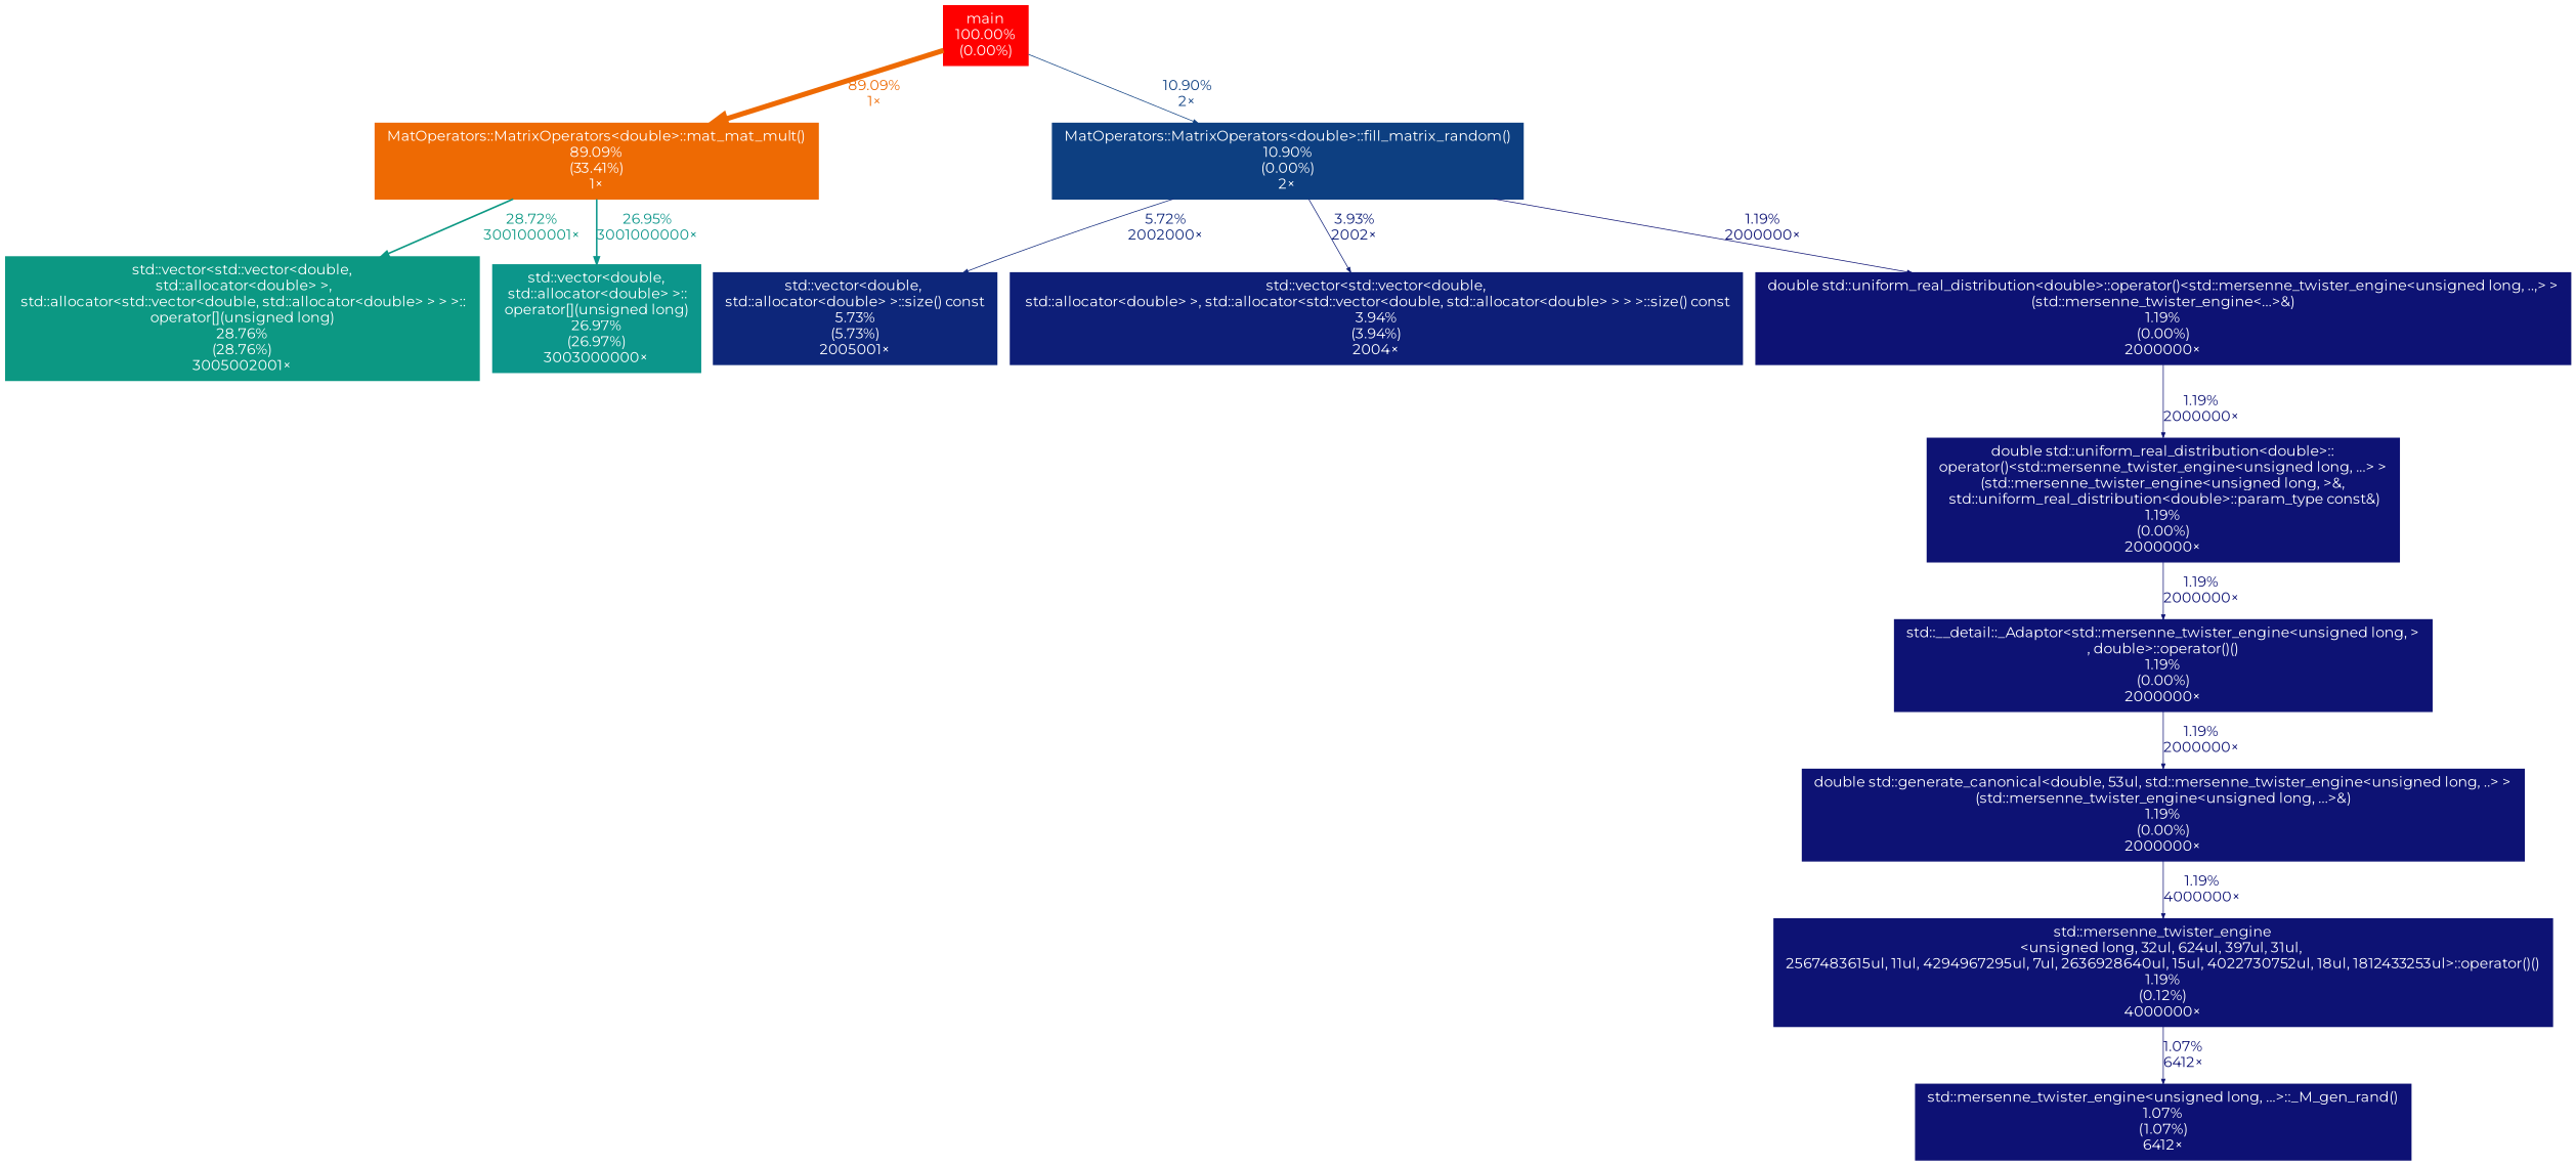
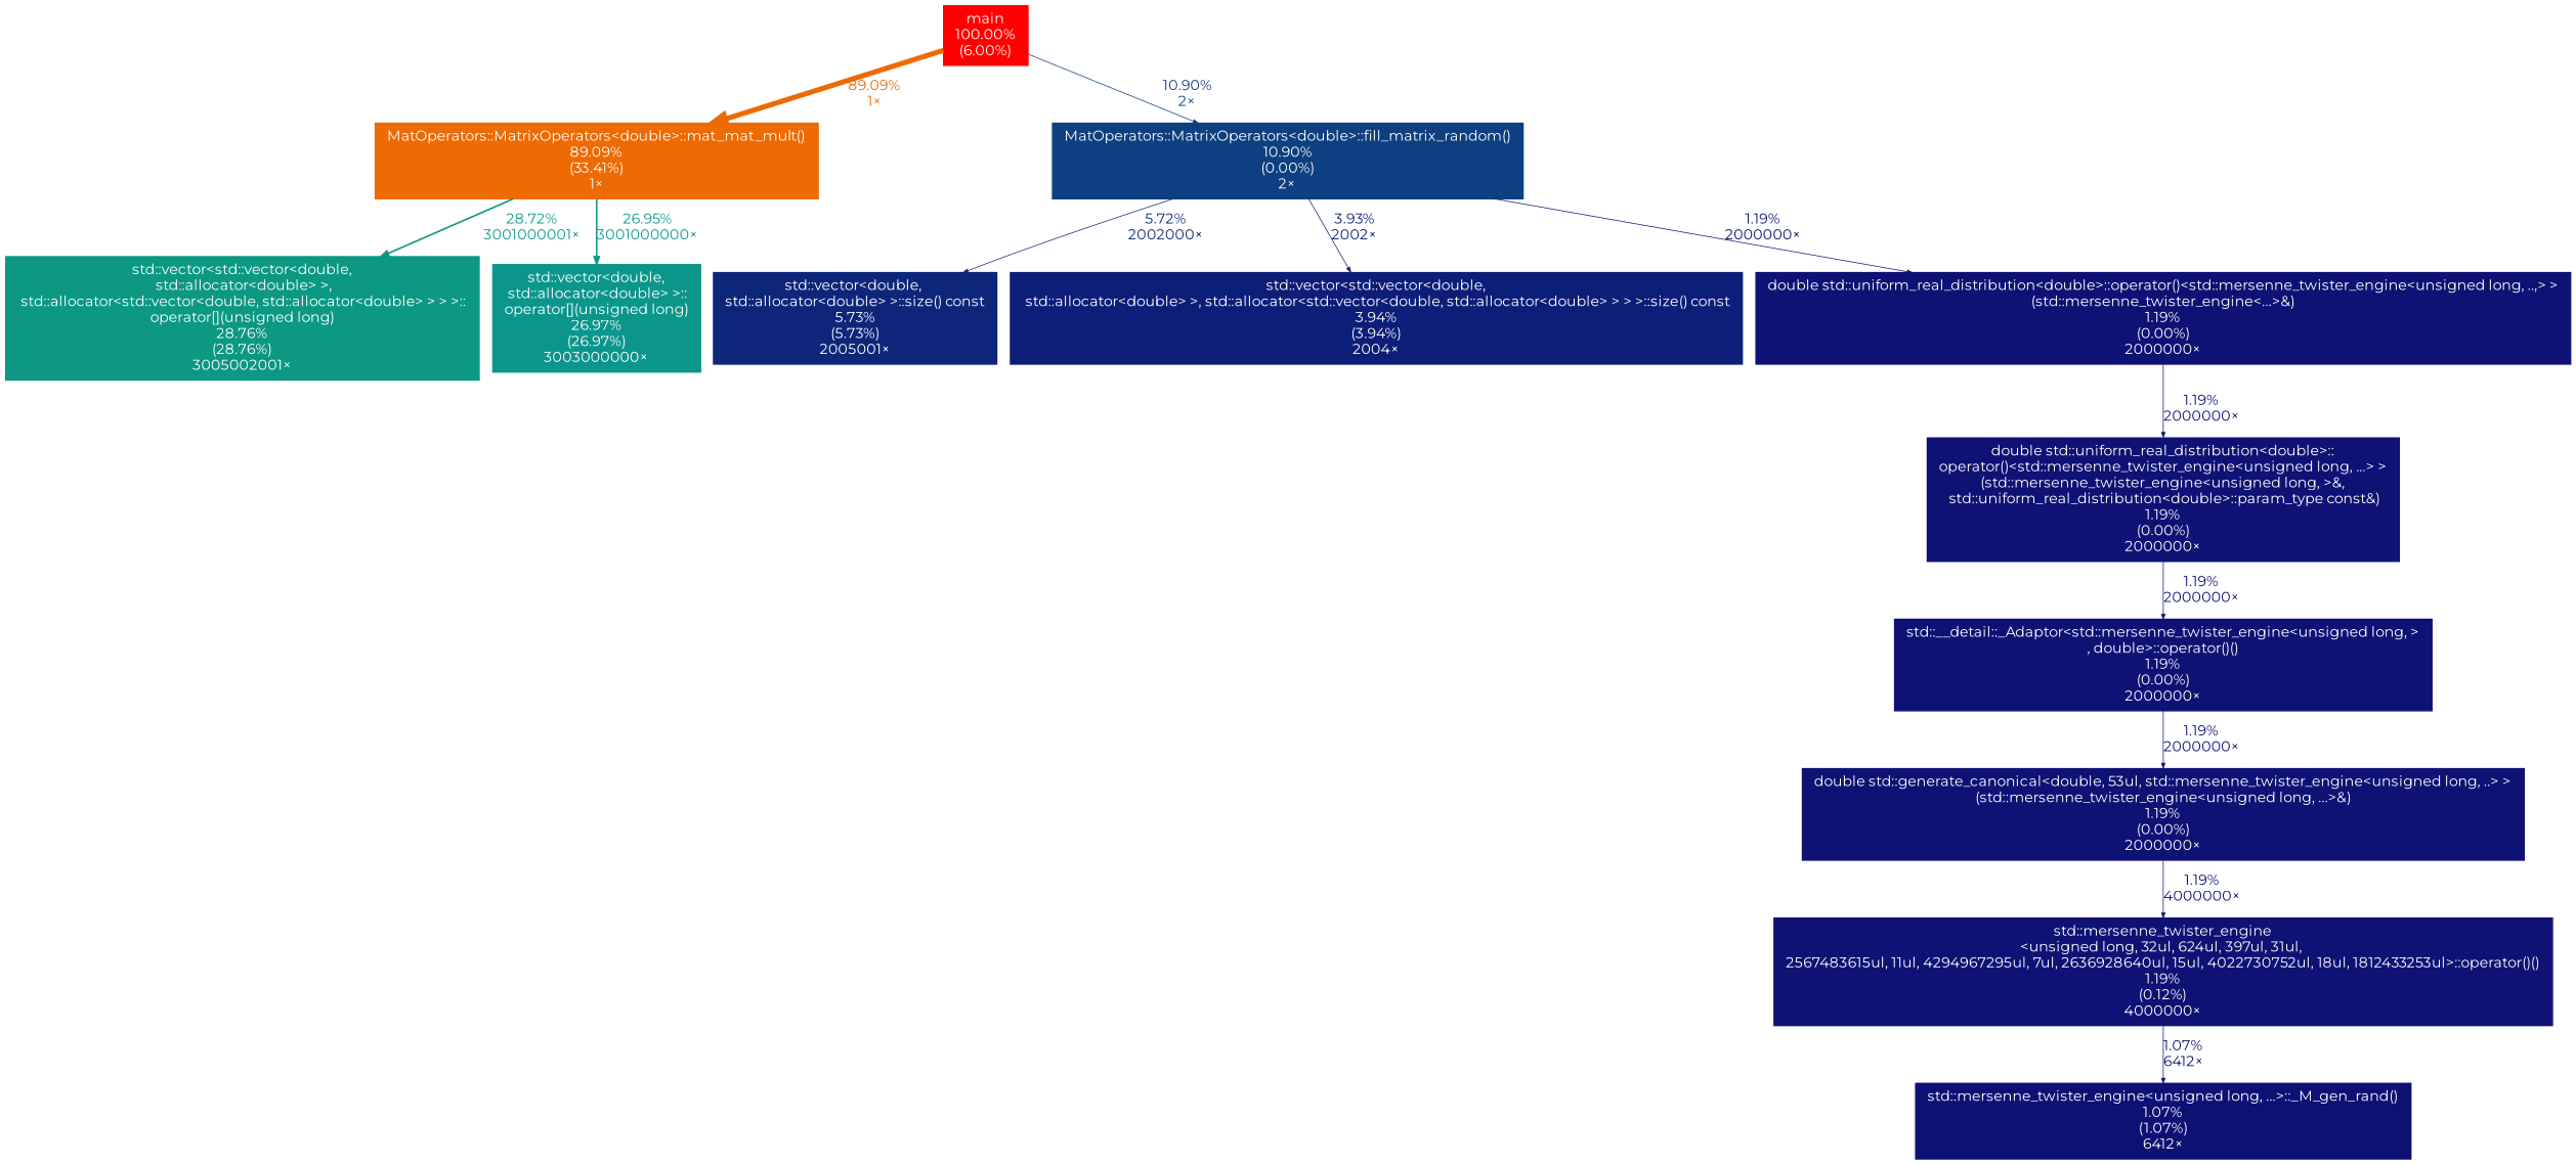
  digraph {
    fontname=Montserrat
    nodesep=0.125
    ranksep=0.25
    node [color="#0d1274" fontcolor="#ffffff" fontname=Montserrat fontsize=10.00 shape=box style=filled]
    edge [arrowsize=0.35 color="#0d1274" fontcolor="#0d1274" fontname=Montserrat fontsize=10.00 labeldistance=0.50 penwidth=0.50]
-   n1 [color="#ff0000" height=0 label="main\n100.00%\n(0.00%)" width=0]
+   n1 [color="#ff0000" height=0 label="main\n100.00%\n(6.00%)" width=0]
    n2 [color="#ee6a03" height=0 label="MatOperators::MatrixOperators<double>::mat_mat_mult()\n89.09%\n(33.41%)\n1×" width=0]
    n3 [color="#0d3f81" height=0 label="MatOperators::MatrixOperators<double>::fill_matrix_random()\n10.90%\n(0.00%)\n2×" width=0]
    n4 [color="#0c9883" height=0 label="std::vector<std::vector<double,\n std::allocator<double> >,\n std::allocator<std::vector<double, std::allocator<double> > > >::\noperator[](unsigned long)\n28.76%\n(28.76%)\n3005002001×" width=0]
    n5 [color="#0c968b" height=0 label="std::vector<double,\n std::allocator<double> >::\noperator[](unsigned long)\n26.97%\n(26.97%)\n3003000000×" width=0]
    n6 [color="#0d267a" height=0 label="std::vector<double, \nstd::allocator<double> >::size() const\n5.73%\n(5.73%)\n2005001×" width=0]
    n7 [color="#0d1e78" height=0 label="std::vector<std::vector<double,\n std::allocator<double> >, std::allocator<std::vector<double, std::allocator<double> > > >::size() const\n3.94%\n(3.94%)\n2004×" width=0]
    n8 [height=0 label="double std::uniform_real_distribution<double>::operator()<std::mersenne_twister_engine<unsigned long, ..,> >\n(std::mersenne_twister_engine<...>&)\n1.19%\n(0.00%)\n2000000×" width=0]
    n9 [height=0 label="double std::uniform_real_distribution<double>::\noperator()<std::mersenne_twister_engine<unsigned long, ...> >\n(std::mersenne_twister_engine<unsigned long, >&,\n std::uniform_real_distribution<double>::param_type const&)\n1.19%\n(0.00%)\n2000000×" width=0]
    n10 [height=0 label="std::mersenne_twister_engine\n<unsigned long, 32ul, 624ul, 397ul, 31ul, \n2567483615ul, 11ul, 4294967295ul, 7ul, 2636928640ul, 15ul, 4022730752ul, 18ul, 1812433253ul>::operator()()\n1.19%\n(0.12%)\n4000000×" width=0]
    n11 [color="#0d1174" height=0 label="std::mersenne_twister_engine<unsigned long, ...>::_M_gen_rand()\n1.07%\n(1.07%)\n6412×" width=0]
    n12 [height=0 label="std::__detail::_Adaptor<std::mersenne_twister_engine<unsigned long, >\n, double>::operator()()\n1.19%\n(0.00%)\n2000000×" width=0]
    n13 [height=0 label="double std::generate_canonical<double, 53ul, std::mersenne_twister_engine<unsigned long, ..> >\n(std::mersenne_twister_engine<unsigned long, ...>&)\n1.19%\n(0.00%)\n2000000×" width=0]
    n1 -> n2 [arrowsize=0.94 color="#ee6a03" fontcolor="#ee6a03" label="89.09%\n1×" labeldistance=3.56 penwidth=3.56]
    n1 -> n3 [color="#0d3f81" fontcolor="#0d3f81" label="10.90%\n2×"]
    n2 -> n4 [arrowsize=0.54 color="#0c9883" fontcolor="#0c9883" label="28.72%\n3001000001×" labeldistance=1.15 penwidth=1.15]
    n2 -> n5 [arrowsize=0.52 color="#0c968b" fontcolor="#0c968b" label="26.95%\n3001000000×" labeldistance=1.08 penwidth=1.08]
    n3 -> n6 [color="#0d267a" fontcolor="#0d267a" label="5.72%\n2002000×"]
    n3 -> n7 [color="#0d1e78" fontcolor="#0d1e78" label="3.93%\n2002×"]
    n3 -> n8 [label="1.19%\n2000000×"]
    n8 -> n9 [label="1.19%\n2000000×"]
    n9 -> n12 [label="1.19%\n2000000×"]
    n10 -> n11 [color="#0d1174" fontcolor="#0d1174" label="1.07%\n6412×"]
    n12 -> n13 [label="1.19%\n2000000×"]
    n13 -> n10 [label="1.19%\n4000000×"]
  }
